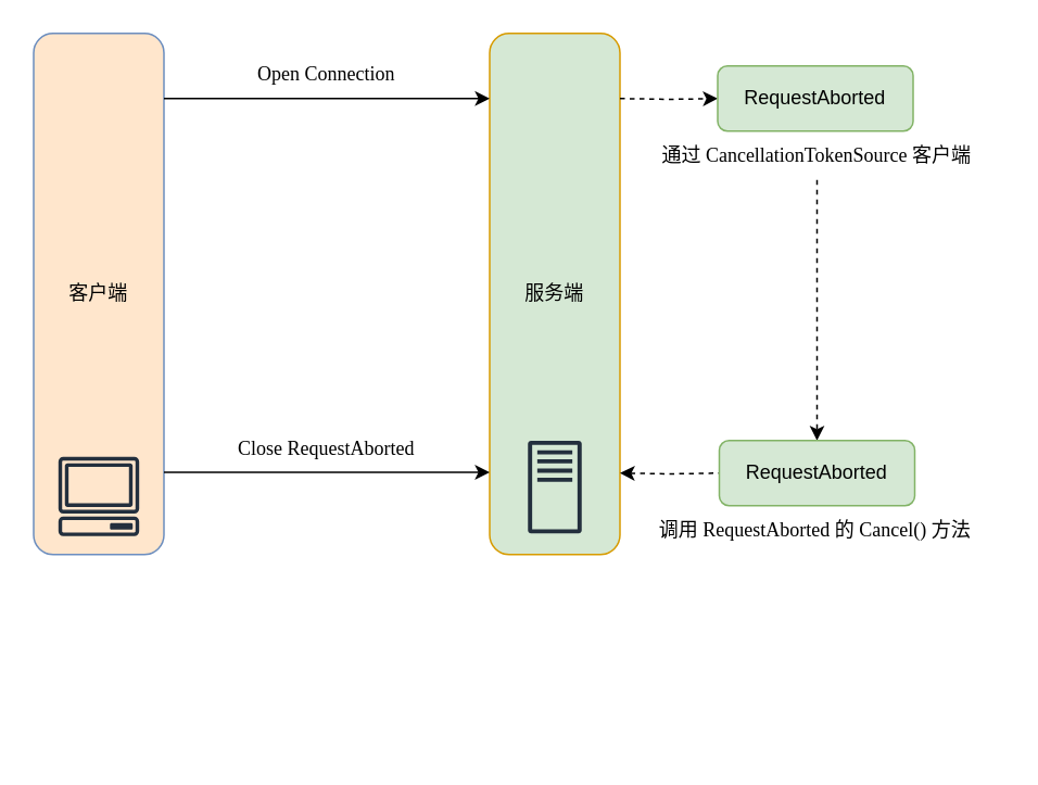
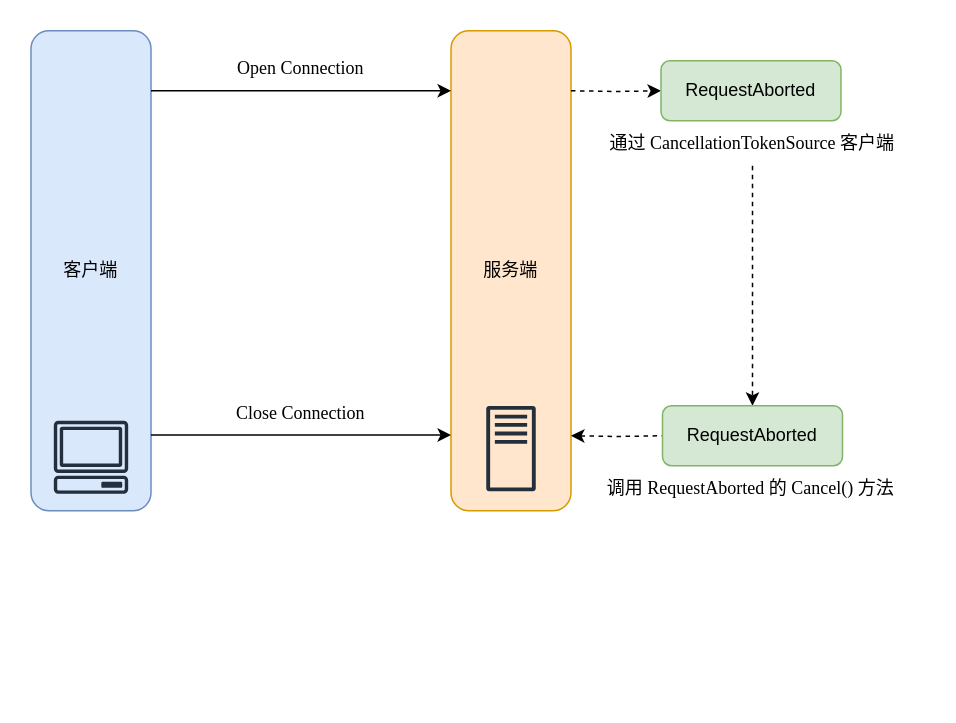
  <mxCell id="0" />
  <mxCell id="1" parent="0" />
- <mxCell id="2" value="客户端" style="rounded=1;whiteSpace=wrap;html=1;strokeColor=#6c8ebf;shadow=0;fillColor=#ffe6cc;" parent="1" vertex="1"><mxGeometry x="20" y="20" width="80" height="320" as="geometry" /></mxCell>
- <mxCell id="3" value="服务端" style="rounded=1;whiteSpace=wrap;html=1;fillColor=#d5e8d4;strokeColor=#d79b00;" parent="1" vertex="1"><mxGeometry x="300" y="20" width="80" height="320" as="geometry" /></mxCell>
+ <mxCell id="2" value="客户端" style="rounded=1;whiteSpace=wrap;html=1;strokeColor=#6c8ebf;shadow=0;fillColor=#dae8fc;" parent="1" vertex="1"><mxGeometry x="20" y="20" width="80" height="320" as="geometry" /></mxCell>
+ <mxCell id="3" value="服务端" style="rounded=1;whiteSpace=wrap;html=1;fillColor=#ffe6cc;strokeColor=#d79b00;" parent="1" vertex="1"><mxGeometry x="300" y="20" width="80" height="320" as="geometry" /></mxCell>
  <mxCell id="4" style="edgeStyle=orthogonalEdgeStyle;rounded=0;orthogonalLoop=1;jettySize=auto;html=1;exitX=1;exitY=0.5;exitDx=0;exitDy=0;" parent="1" edge="1"><mxGeometry relative="1" as="geometry"><mxPoint x="100" y="60" as="sourcePoint" /><mxPoint x="300" y="60" as="targetPoint" /></mxGeometry></mxCell>
  <mxCell id="5" style="edgeStyle=orthogonalEdgeStyle;rounded=0;orthogonalLoop=1;jettySize=auto;html=1;exitX=1;exitY=0.5;exitDx=0;exitDy=0;entryX=0;entryY=0.5;entryDx=0;entryDy=0;dashed=1;endArrow=classic;endFill=1;" edge="1" parent="1" target="14"><mxGeometry relative="1" as="geometry"><mxPoint x="380" y="60" as="sourcePoint" /></mxGeometry></mxCell>
  <mxCell id="6" style="edgeStyle=orthogonalEdgeStyle;rounded=0;orthogonalLoop=1;jettySize=auto;html=1;exitX=1;exitY=0.5;exitDx=0;exitDy=0;entryX=0;entryY=0.5;entryDx=0;entryDy=0;" edge="1" parent="1"><mxGeometry relative="1" as="geometry"><mxPoint x="100" y="289.5" as="sourcePoint" /><mxPoint x="300" y="289.5" as="targetPoint" /></mxGeometry></mxCell>
  <mxCell id="7" value="" style="rounded=0;whiteSpace=wrap;html=1;fillColor=none;strokeColor=none;" parent="1" vertex="1"><mxGeometry x="20" y="380" width="80" height="80" as="geometry" /></mxCell>
  <mxCell id="8" style="edgeStyle=orthogonalEdgeStyle;rounded=0;orthogonalLoop=1;jettySize=auto;html=1;exitX=1;exitY=0.25;exitDx=0;exitDy=0;entryX=0;entryY=0.5;entryDx=0;entryDy=0;endArrow=none;endFill=0;dashed=1;startArrow=classic;startFill=1;" edge="1" parent="1" target="16"><mxGeometry relative="1" as="geometry"><mxPoint x="380" y="290" as="sourcePoint" /></mxGeometry></mxCell>
  <mxCell id="9" value="" style="rounded=0;whiteSpace=wrap;html=1;fillColor=none;strokeColor=none;" parent="1" vertex="1"><mxGeometry x="300" y="380" width="80" height="80" as="geometry" /></mxCell>
  <mxCell id="10" value="Open Connection" style="text;html=1;align=center;verticalAlign=middle;whiteSpace=wrap;rounded=0;fontFamily=Comic Sans MS;" parent="1" vertex="1"><mxGeometry x="110" y="30" width="180" height="30" as="geometry" /></mxCell>
- <mxCell id="11" value="Close RequestAborted" style="text;html=1;align=center;verticalAlign=middle;whiteSpace=wrap;rounded=0;fontFamily=Comic Sans MS;" parent="1" vertex="1"><mxGeometry x="110" y="260" width="180" height="30" as="geometry" /></mxCell>
+ <mxCell id="11" value="Close Connection" style="text;html=1;align=center;verticalAlign=middle;whiteSpace=wrap;rounded=0;fontFamily=Comic Sans MS;" parent="1" vertex="1"><mxGeometry x="110" y="260" width="180" height="30" as="geometry" /></mxCell>
  <mxCell id="12" style="edgeStyle=orthogonalEdgeStyle;rounded=0;orthogonalLoop=1;jettySize=auto;html=1;exitX=0.5;exitY=1;exitDx=0;exitDy=0;entryX=0.5;entryY=0;entryDx=0;entryDy=0;endArrow=classic;endFill=1;dashed=1;" edge="1" parent="1" source="13" target="16"><mxGeometry relative="1" as="geometry" /></mxCell>
  <mxCell id="13" value="通过 CancellationTokenSource&amp;nbsp;客户端" style="text;html=1;align=center;verticalAlign=middle;whiteSpace=wrap;rounded=0;fontFamily=Comic Sans MS;" vertex="1" parent="1"><mxGeometry x="390" y="80" width="222" height="30" as="geometry" /></mxCell>
  <mxCell id="14" value="RequestAborted" style="rounded=1;whiteSpace=wrap;html=1;fillColor=#d5e8d4;strokeColor=#82b366;" vertex="1" parent="1"><mxGeometry x="440" y="40" width="120" height="40" as="geometry" /></mxCell>
  <mxCell id="15" value="调用 RequestAborted&amp;nbsp;的 Cancel()&amp;nbsp;方法" style="text;html=1;align=center;verticalAlign=middle;whiteSpace=wrap;rounded=0;fontFamily=Comic Sans MS;" vertex="1" parent="1"><mxGeometry x="385" y="310" width="230" height="30" as="geometry" /></mxCell>
  <mxCell id="16" value="RequestAborted" style="rounded=1;whiteSpace=wrap;html=1;fillColor=#d5e8d4;strokeColor=#82b366;" vertex="1" parent="1"><mxGeometry x="441" y="270" width="120" height="40" as="geometry" /></mxCell>
  <mxCell id="17" value="" style="outlineConnect=0;fontColor=#232F3E;gradientColor=none;fillColor=#232F3D;strokeColor=none;dashed=0;verticalLabelPosition=bottom;verticalAlign=top;align=center;html=1;fontSize=12;fontStyle=0;aspect=fixed;pointerEvents=1;shape=mxgraph.aws4.client;" vertex="1" parent="1"><mxGeometry x="35" y="280" width="50" height="48.72" as="geometry" /></mxCell>
  <mxCell id="18" value="" style="sketch=0;outlineConnect=0;fontColor=#232F3E;gradientColor=none;fillColor=#232F3D;strokeColor=none;dashed=0;verticalLabelPosition=bottom;verticalAlign=top;align=center;html=1;fontSize=12;fontStyle=0;aspect=fixed;pointerEvents=1;shape=mxgraph.aws4.traditional_server;" vertex="1" parent="1"><mxGeometry x="323.5" y="270" width="33" height="57.2" as="geometry" /></mxCell>
